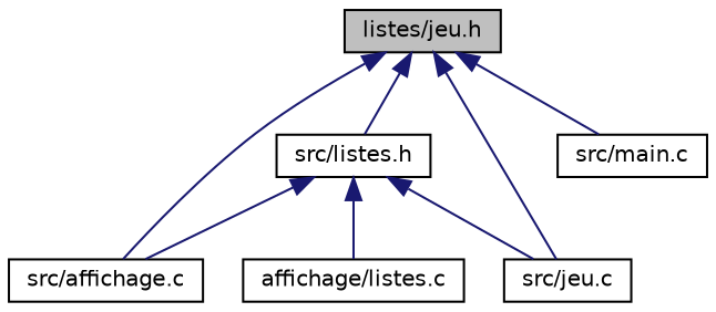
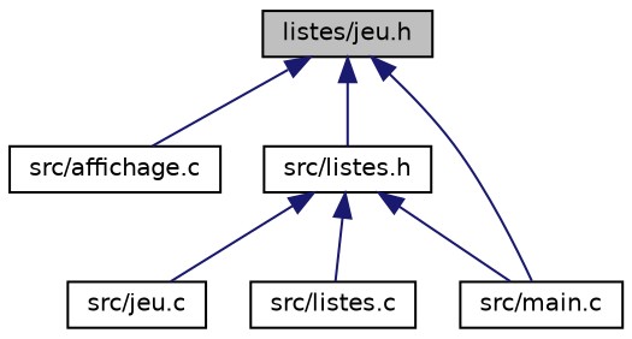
  digraph {
    node [color=black fillcolor=white fontname=Helvetica fontsize=10 shape=record style=filled]
    edge [color=midnightblue dir=back fontname=Helvetica fontsize=10 labelfontname=Helvetica labelfontsize=10 style=solid]
    n1 [fillcolor=grey75 fontcolor=black height=0.2 label="listes/jeu.h" width=0.4]
    n2 [height=0.2 label="src/affichage.c" width=0.4]
    n3 [height=0.2 label="src/jeu.c" width=0.4]
    n4 [height=0.2 label="src/listes.h" width=0.4]
    n5 [height=0.2 label="src/main.c" width=0.4]
-   n6 [height=0.2 label="affichage/listes.c" width=0.4]
+   n6 [height=0.2 label="src/listes.c" width=0.4]
    n1 -> n2
-   n1 -> n3
    n1 -> n4
    n1 -> n5
    n4 -> n3
-   n4 -> n2
+   n4 -> n5
    n4 -> n6
  }
